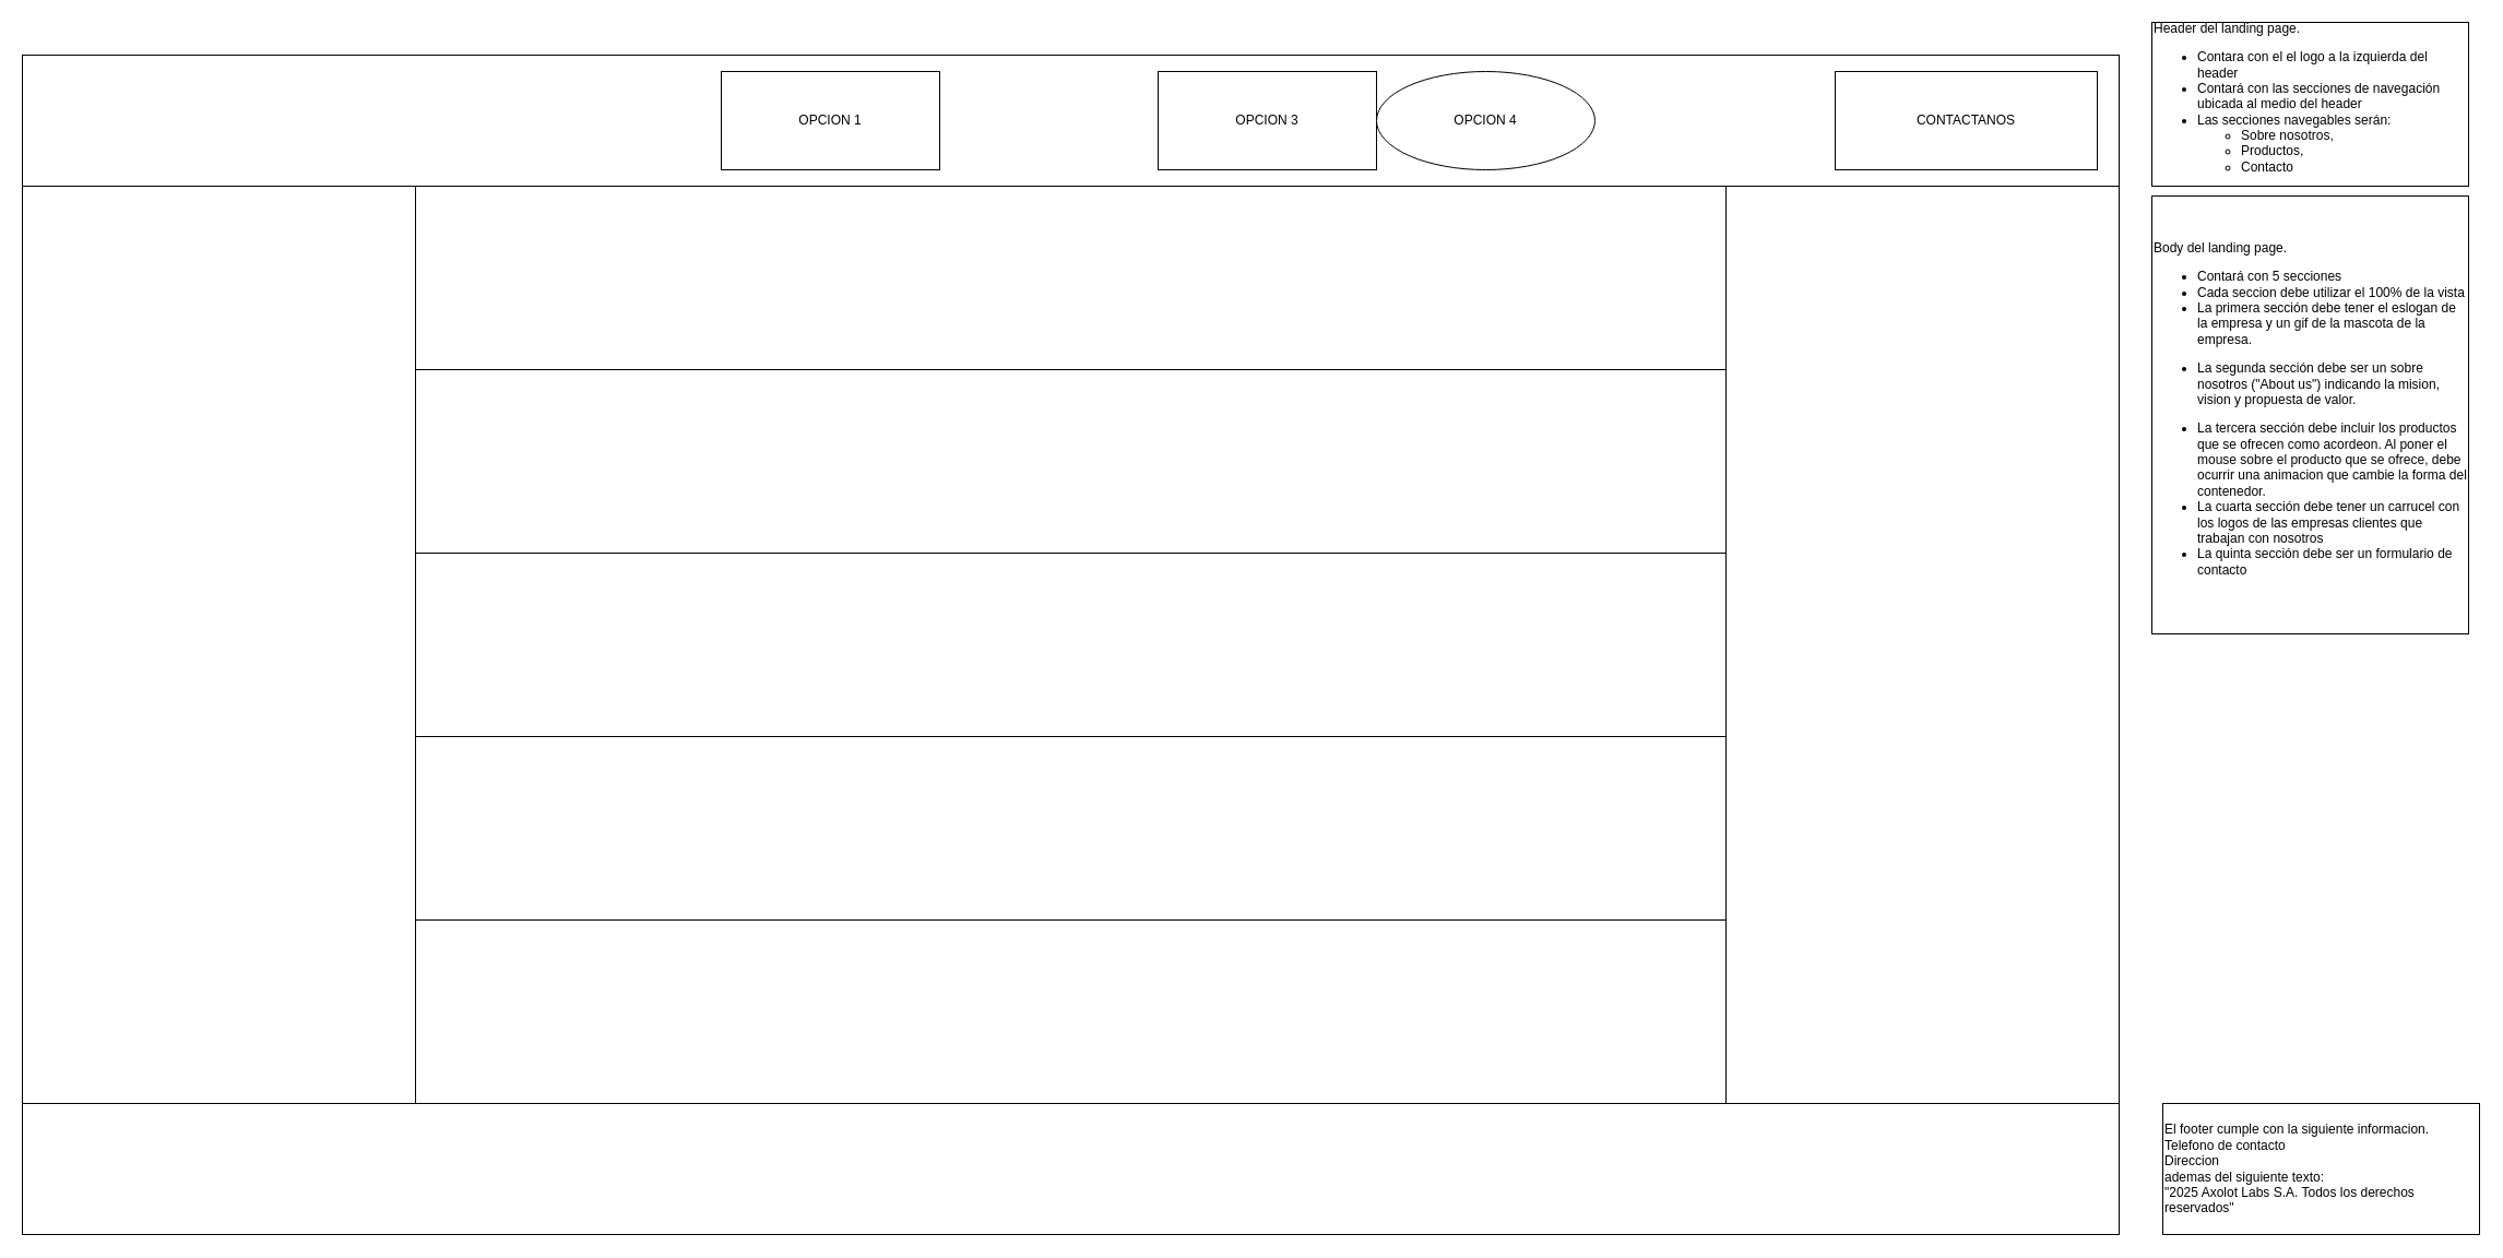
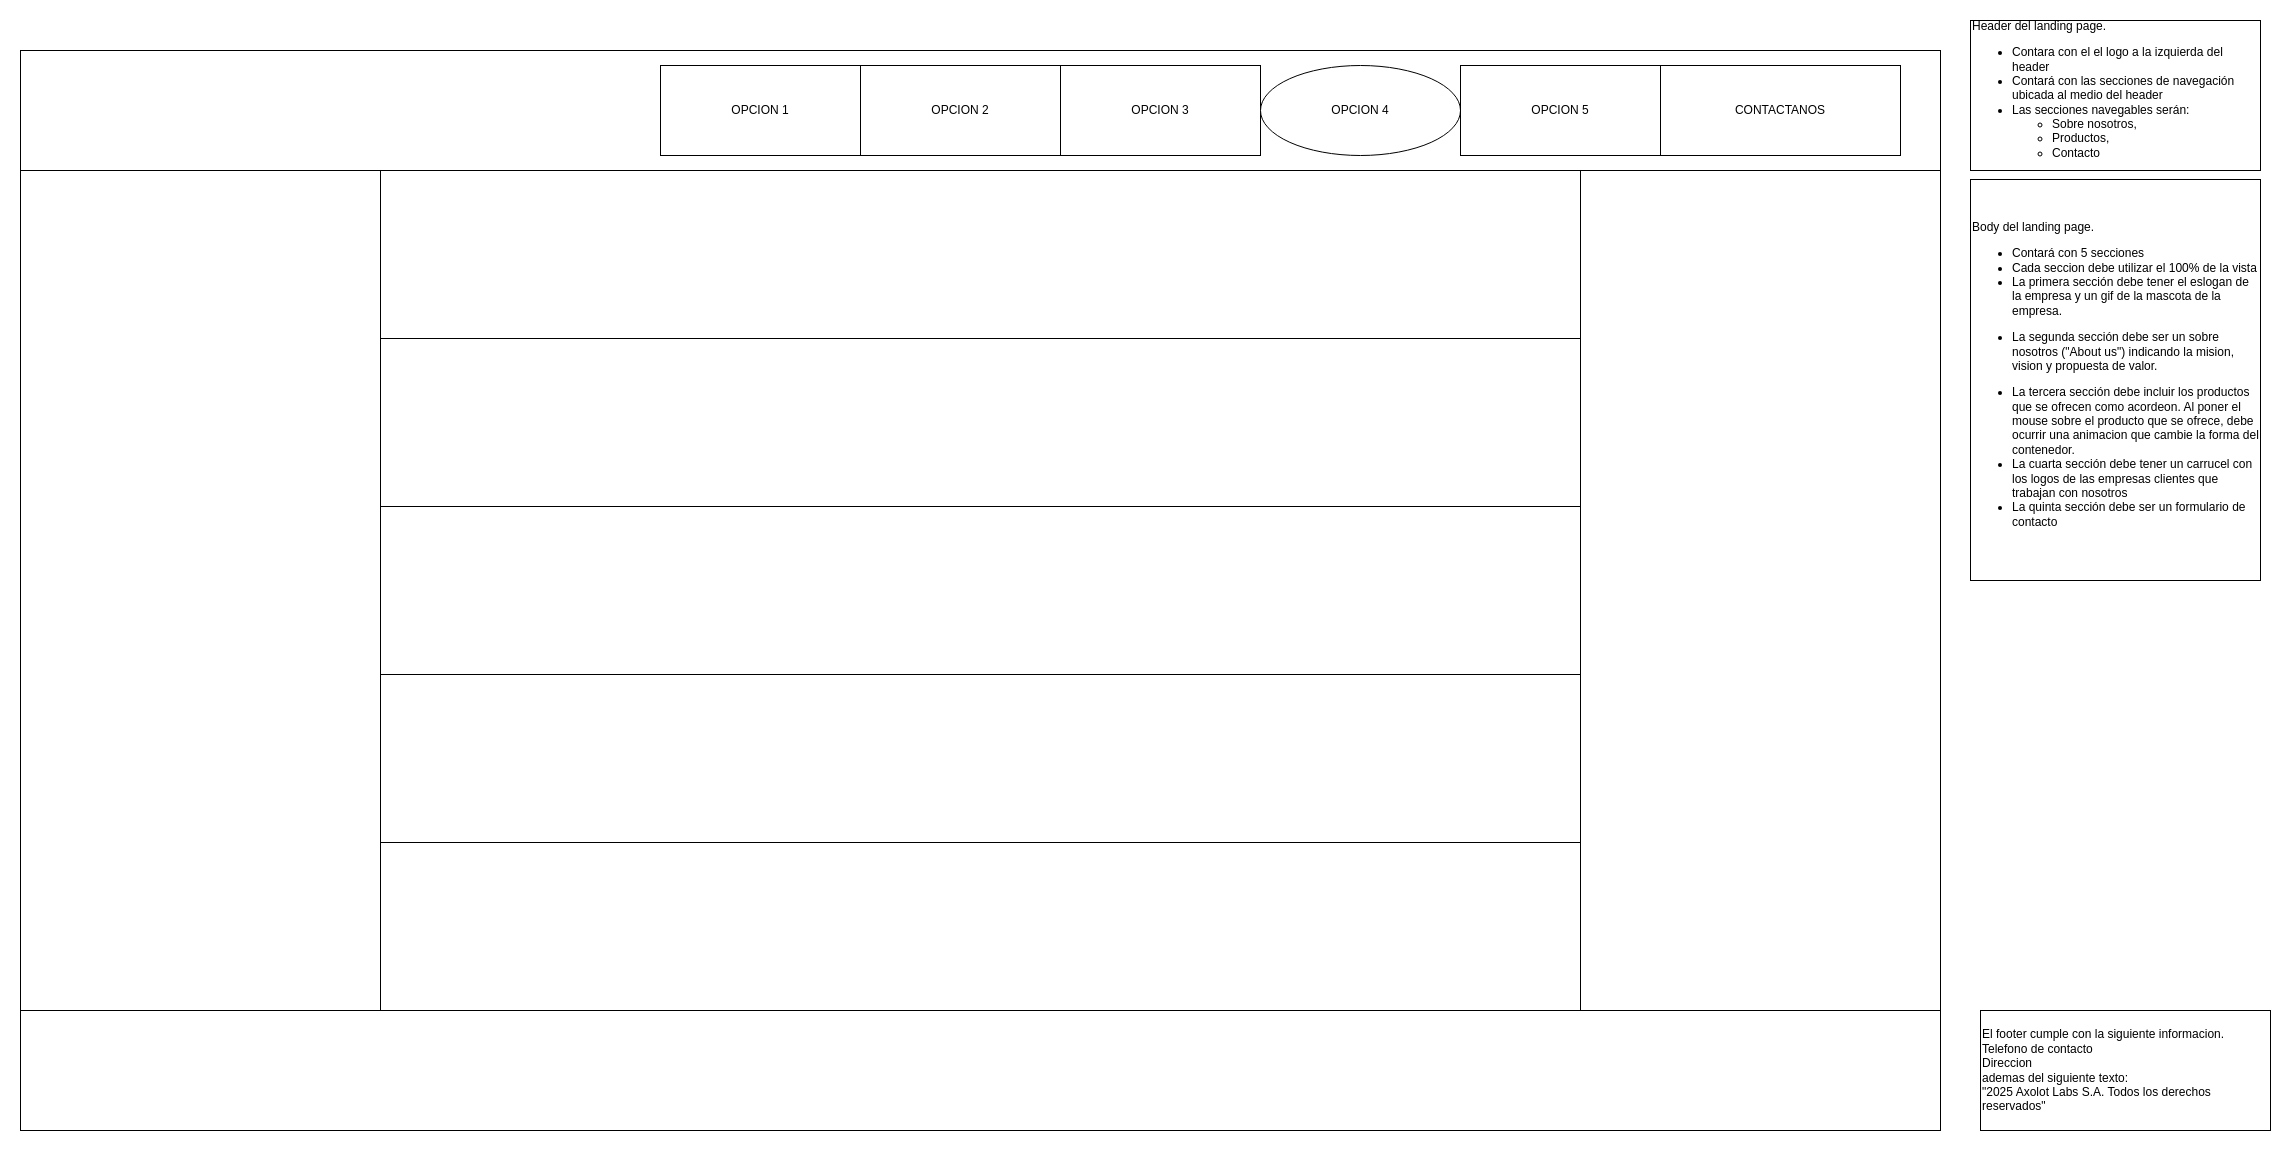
  <mxCell id="0" />
  <mxCell id="1" parent="0" />
  <mxCell id="2" value="" style="rounded=0;whiteSpace=wrap;html=1;" parent="1" vertex="1"><mxGeometry x="20" y="50" width="1920" height="1080" as="geometry" /></mxCell>
  <mxCell id="3" value="" style="rounded=0;whiteSpace=wrap;html=1;" parent="1" vertex="1"><mxGeometry x="20" y="50" width="1920" height="120" as="geometry" /></mxCell>
  <mxCell id="4" value="&lt;span style=&quot;background-color: transparent; color: light-dark(rgb(0, 0, 0), rgb(255, 255, 255));&quot;&gt;Header del landing page.&lt;/span&gt;&lt;br&gt;&lt;ul&gt;&lt;li&gt;Contara con el el logo a la izquierda del header&lt;/li&gt;&lt;li&gt;Contará con las secciones de navegación ubicada al medio del header&lt;/li&gt;&lt;li&gt;Las secciones navegables serán:&lt;/li&gt;&lt;ul&gt;&lt;li&gt;Sobre nosotros,&amp;nbsp;&lt;/li&gt;&lt;li&gt;Productos,&amp;nbsp;&lt;/li&gt;&lt;li&gt;Contacto&lt;/li&gt;&lt;/ul&gt;&lt;/ul&gt;" style="rounded=0;whiteSpace=wrap;html=1;align=left;" vertex="1" parent="1"><mxGeometry x="1970" y="20" width="290" height="150" as="geometry" /></mxCell>
- <mxCell id="5" value="CONTACTANOS" style="rounded=0;whiteSpace=wrap;html=1;" vertex="1" parent="1"><mxGeometry x="1680" y="65" width="240" height="90" as="geometry" /></mxCell>
+ <mxCell id="5" value="CONTACTANOS" style="rounded=0;whiteSpace=wrap;html=1;" vertex="1" parent="1"><mxGeometry x="1660" y="65" width="240" height="90" as="geometry" /></mxCell>
+ <mxCell id="6" value="OPCION 2" style="rounded=0;whiteSpace=wrap;html=1;" vertex="1" parent="1"><mxGeometry x="860" y="65" width="200" height="90" as="geometry" /></mxCell>
  <mxCell id="7" value="OPCION 1" style="rounded=0;whiteSpace=wrap;html=1;" vertex="1" parent="1"><mxGeometry x="660" y="65" width="200" height="90" as="geometry" /></mxCell>
  <mxCell id="8" value="" style="rounded=0;whiteSpace=wrap;html=1;" vertex="1" parent="1"><mxGeometry x="20" y="170" width="360" height="840" as="geometry" /></mxCell>
  <mxCell id="9" value="" style="rounded=0;whiteSpace=wrap;html=1;" vertex="1" parent="1"><mxGeometry x="20" y="1010" width="1920" height="120" as="geometry" /></mxCell>
  <mxCell id="10" value="" style="rounded=0;whiteSpace=wrap;html=1;" vertex="1" parent="1"><mxGeometry x="1580" y="170" width="360" height="840" as="geometry" /></mxCell>
  <mxCell id="11" value="OPCION 3" style="rounded=0;whiteSpace=wrap;html=1;" vertex="1" parent="1"><mxGeometry x="1060" y="65" width="200" height="90" as="geometry" /></mxCell>
  <mxCell id="12" value="OPCION 4" style="ellipse;whiteSpace=wrap;html=1;" vertex="1" parent="1"><mxGeometry x="1260" y="65" width="200" height="90" as="geometry" /></mxCell>
+ <mxCell id="13" value="OPCION 5" style="rounded=0;whiteSpace=wrap;html=1;" vertex="1" parent="1"><mxGeometry x="1460" y="65" width="200" height="90" as="geometry" /></mxCell>
  <mxCell id="14" value="" style="rounded=0;whiteSpace=wrap;html=1;" vertex="1" parent="1"><mxGeometry x="380" y="170" width="1200" height="168" as="geometry" /></mxCell>
  <mxCell id="15" value="" style="rounded=0;whiteSpace=wrap;html=1;" vertex="1" parent="1"><mxGeometry x="380" y="338" width="1200" height="168" as="geometry" /></mxCell>
  <mxCell id="16" value="" style="rounded=0;whiteSpace=wrap;html=1;" vertex="1" parent="1"><mxGeometry x="380" y="506" width="1200" height="168" as="geometry" /></mxCell>
  <mxCell id="17" value="" style="rounded=0;whiteSpace=wrap;html=1;" vertex="1" parent="1"><mxGeometry x="380" y="674" width="1200" height="168" as="geometry" /></mxCell>
  <mxCell id="18" value="" style="rounded=0;whiteSpace=wrap;html=1;" vertex="1" parent="1"><mxGeometry x="380" y="842" width="1200" height="168" as="geometry" /></mxCell>
  <mxCell id="19" value="&lt;span style=&quot;background-color: transparent; color: light-dark(rgb(0, 0, 0), rgb(255, 255, 255));&quot;&gt;Body del landing page.&lt;/span&gt;&lt;br&gt;&lt;ul&gt;&lt;li&gt;&lt;span style=&quot;background-color: transparent; color: light-dark(rgb(0, 0, 0), rgb(255, 255, 255));&quot;&gt;Contará con 5 secciones&lt;/span&gt;&lt;/li&gt;&lt;li&gt;Cada seccion debe utilizar el 100% de la vista&lt;/li&gt;&lt;li&gt;La primera sección debe tener el eslogan de la empresa y un gif de la mascota de la empresa.&lt;/li&gt;&lt;/ul&gt;&lt;ul&gt;&lt;li&gt;La segunda sección debe ser un sobre nosotros (&quot;About us&quot;) indicando la mision, vision y propuesta de valor.&lt;/li&gt;&lt;/ul&gt;&lt;ul&gt;&lt;li&gt;La tercera sección debe incluir los productos que se ofrecen como acordeon. Al poner el mouse sobre el producto que se ofrece, debe ocurrir una animacion que cambie la forma del contenedor.&amp;nbsp;&lt;/li&gt;&lt;li&gt;La cuarta sección debe tener un carrucel con los logos de las empresas clientes que trabajan con nosotros&amp;nbsp;&amp;nbsp;&lt;/li&gt;&lt;li&gt;La quinta sección debe ser un formulario de contacto&lt;/li&gt;&lt;/ul&gt;" style="rounded=0;whiteSpace=wrap;html=1;align=left;" vertex="1" parent="1"><mxGeometry x="1970" y="179" width="290" height="401" as="geometry" /></mxCell>
  <mxCell id="20" value="El footer cumple con la siguiente informacion.&lt;div&gt;Telefono de contacto&lt;/div&gt;&lt;div&gt;Direccion&lt;/div&gt;&lt;div&gt;ademas del siguiente texto:&lt;/div&gt;&lt;div&gt;&quot;2025 Axolot Labs S.A. Todos los derechos reservados&quot;&lt;/div&gt;" style="rounded=0;whiteSpace=wrap;html=1;align=left;" vertex="1" parent="1"><mxGeometry x="1980" y="1010" width="290" height="120" as="geometry" /></mxCell>
